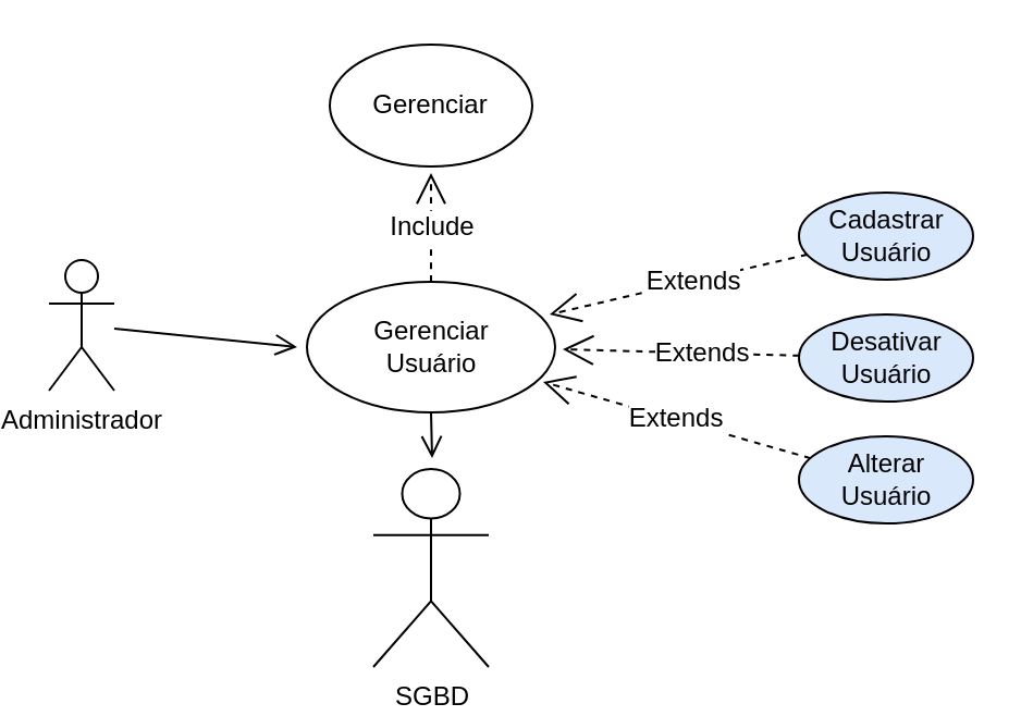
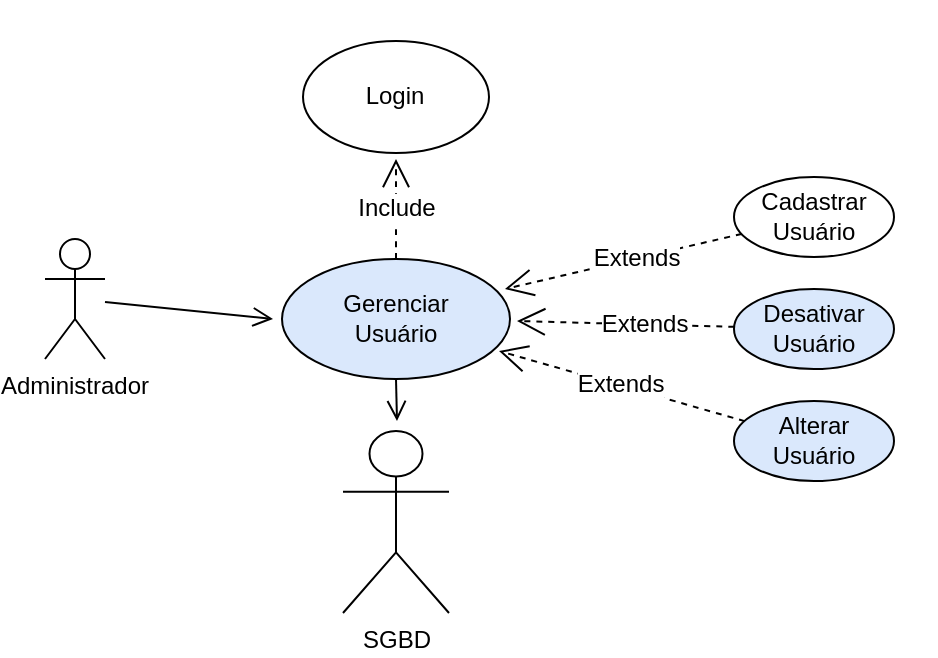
  <mxCell id="0" />
  <mxCell id="1" parent="0" />
  <mxCell id="2" value="Administrador" style="shape=umlActor;verticalLabelPosition=bottom;verticalAlign=top;html=1;" parent="1" vertex="1"><mxGeometry x="20" y="119" width="30" height="60" as="geometry" /></mxCell>
  <mxCell id="3" value="&lt;div&gt;SGBD&lt;/div&gt;" style="shape=umlActor;verticalLabelPosition=bottom;verticalAlign=top;html=1;" parent="1" vertex="1"><mxGeometry x="169" y="215" width="53" height="91" as="geometry" /></mxCell>
- <mxCell id="4" value="Gerenciar" style="ellipse;whiteSpace=wrap;html=1;" parent="1" vertex="1"><mxGeometry x="149" y="20" width="93" height="56" as="geometry" /></mxCell>
- <mxCell id="5" value="&lt;div&gt;Gerenciar&lt;br&gt;&lt;/div&gt;&lt;div&gt;Usuá&lt;span style=&quot;background-color: initial;&quot;&gt;rio&lt;/span&gt;&lt;/div&gt;" style="ellipse;whiteSpace=wrap;html=1;" parent="1" vertex="1"><mxGeometry x="138.5" y="129" width="114" height="60" as="geometry" /></mxCell>
+ <mxCell id="4" value="Login" style="ellipse;whiteSpace=wrap;html=1;" parent="1" vertex="1"><mxGeometry x="149" y="20" width="93" height="56" as="geometry" /></mxCell>
+ <mxCell id="5" value="&lt;div&gt;Gerenciar&lt;br&gt;&lt;/div&gt;&lt;div&gt;Usuá&lt;span style=&quot;background-color: initial;&quot;&gt;rio&lt;/span&gt;&lt;/div&gt;" style="ellipse;whiteSpace=wrap;html=1;fillColor=#dae8fc;" parent="1" vertex="1"><mxGeometry x="138.5" y="129" width="114" height="60" as="geometry" /></mxCell>
  <mxCell id="6" value="Include" style="endArrow=open;endSize=12;dashed=1;html=1;rounded=0;fontSize=12;curved=1;exitX=0.5;exitY=0;exitDx=0;exitDy=0;" parent="1" source="5" edge="1"><mxGeometry x="-0.001" width="160" relative="1" as="geometry"><mxPoint x="195" y="120" as="sourcePoint" /><mxPoint x="195.5" y="79" as="targetPoint" /><mxPoint as="offset" /></mxGeometry></mxCell>
- <mxCell id="7" value="Cadastrar&lt;div&gt;Usuá&lt;span style=&quot;background-color: initial;&quot;&gt;rio&lt;/span&gt;&lt;br&gt;&lt;/div&gt;" style="ellipse;whiteSpace=wrap;html=1;rotation=0;fillColor=#dae8fc;" parent="1" vertex="1"><mxGeometry x="364.5" y="88" width="80" height="40" as="geometry" /></mxCell>
+ <mxCell id="7" value="Cadastrar&lt;div&gt;Usuá&lt;span style=&quot;background-color: initial;&quot;&gt;rio&lt;/span&gt;&lt;br&gt;&lt;/div&gt;" style="ellipse;whiteSpace=wrap;html=1;rotation=0;" parent="1" vertex="1"><mxGeometry x="364.5" y="88" width="80" height="40" as="geometry" /></mxCell>
  <mxCell id="8" value="Extends" style="endArrow=open;endSize=12;dashed=1;html=1;rounded=0;fontSize=12;curved=1;" parent="1" source="7" edge="1"><mxGeometry x="-0.103" width="160" relative="1" as="geometry"><mxPoint x="382" y="204" as="sourcePoint" /><mxPoint x="250" y="144" as="targetPoint" /><mxPoint as="offset" /></mxGeometry></mxCell>
  <mxCell id="9" value="Extends" style="endArrow=open;endSize=12;dashed=1;html=1;rounded=0;fontSize=12;curved=1;" parent="1" source="12" edge="1"><mxGeometry x="-0.001" width="160" relative="1" as="geometry"><mxPoint x="438" y="198" as="sourcePoint" /><mxPoint x="247" y="175" as="targetPoint" /><mxPoint as="offset" /></mxGeometry></mxCell>
  <mxCell id="10" value="Desativar&lt;div&gt;Usuá&lt;span style=&quot;background-color: initial;&quot;&gt;rio&lt;/span&gt;&lt;br&gt;&lt;/div&gt;" style="ellipse;whiteSpace=wrap;html=1;rotation=0;fillColor=#dae8fc;" parent="1" vertex="1"><mxGeometry x="364.5" y="144" width="80" height="40" as="geometry" /></mxCell>
  <mxCell id="11" value="Extends" style="endArrow=open;endSize=12;dashed=1;html=1;rounded=0;fontSize=12;curved=1;" parent="1" source="10" edge="1"><mxGeometry x="-0.18" width="160" relative="1" as="geometry"><mxPoint x="484" y="314.5" as="sourcePoint" /><mxPoint x="256" y="160" as="targetPoint" /><mxPoint as="offset" /></mxGeometry></mxCell>
  <mxCell id="12" value="Alterar&lt;div&gt;Usuá&lt;span style=&quot;background-color: initial;&quot;&gt;rio&lt;/span&gt;&lt;br&gt;&lt;/div&gt;" style="ellipse;whiteSpace=wrap;html=1;rotation=0;fillColor=#dae8fc;" parent="1" vertex="1"><mxGeometry x="364.5" y="200" width="80" height="40" as="geometry" /></mxCell>
  <mxCell id="13" value="" style="endArrow=open;html=1;rounded=0;fontSize=12;startSize=8;endSize=8;endFill=0;" parent="1" source="5" edge="1"><mxGeometry relative="1" as="geometry"><mxPoint x="156" y="189" as="sourcePoint" /><mxPoint x="196" y="210" as="targetPoint" /></mxGeometry></mxCell>
  <mxCell id="14" value="" style="endArrow=open;html=1;rounded=0;fontSize=12;startSize=8;endSize=8;endFill=0;curved=1;" parent="1" source="2" edge="1"><mxGeometry relative="1" as="geometry"><mxPoint x="-339" y="255" as="sourcePoint" /><mxPoint x="134" y="159" as="targetPoint" /></mxGeometry></mxCell>
